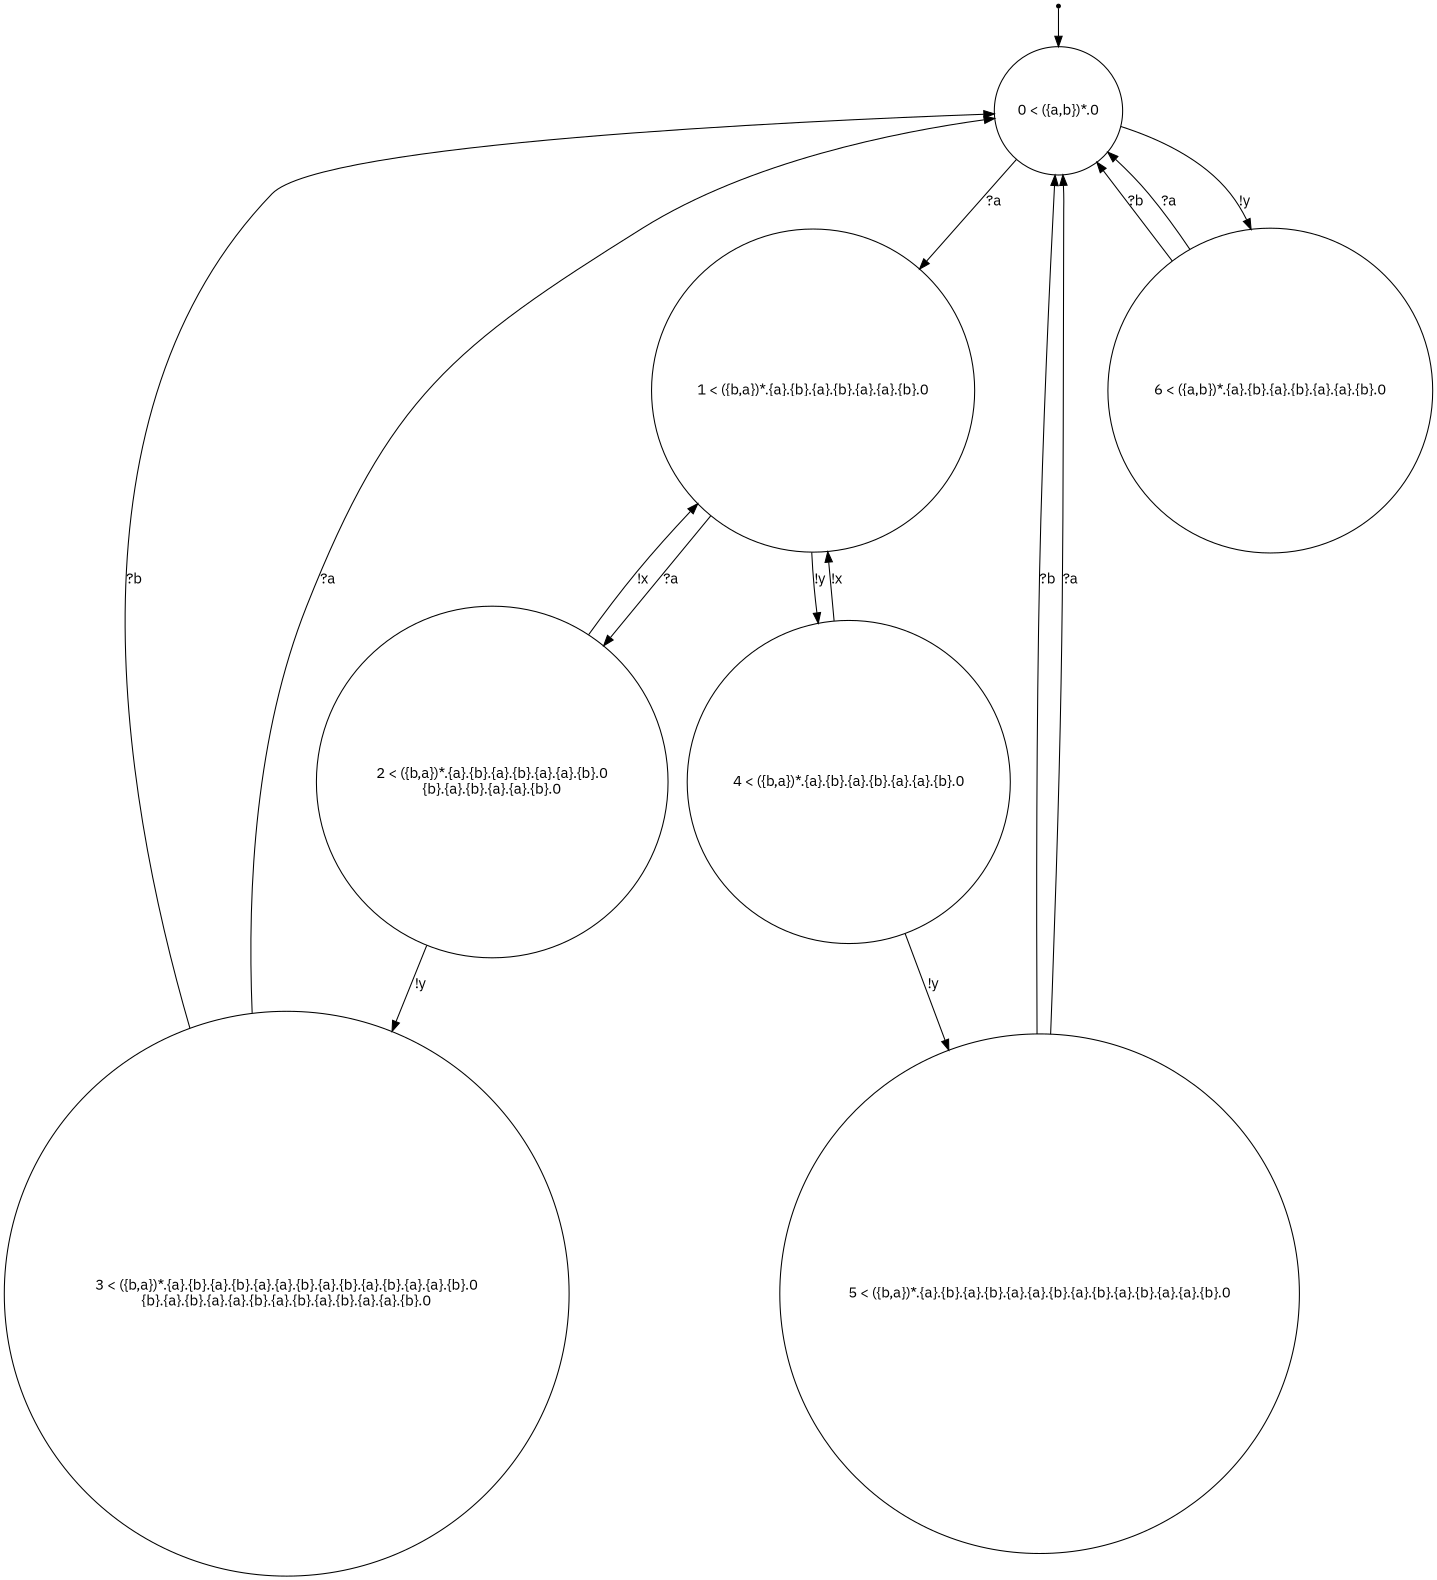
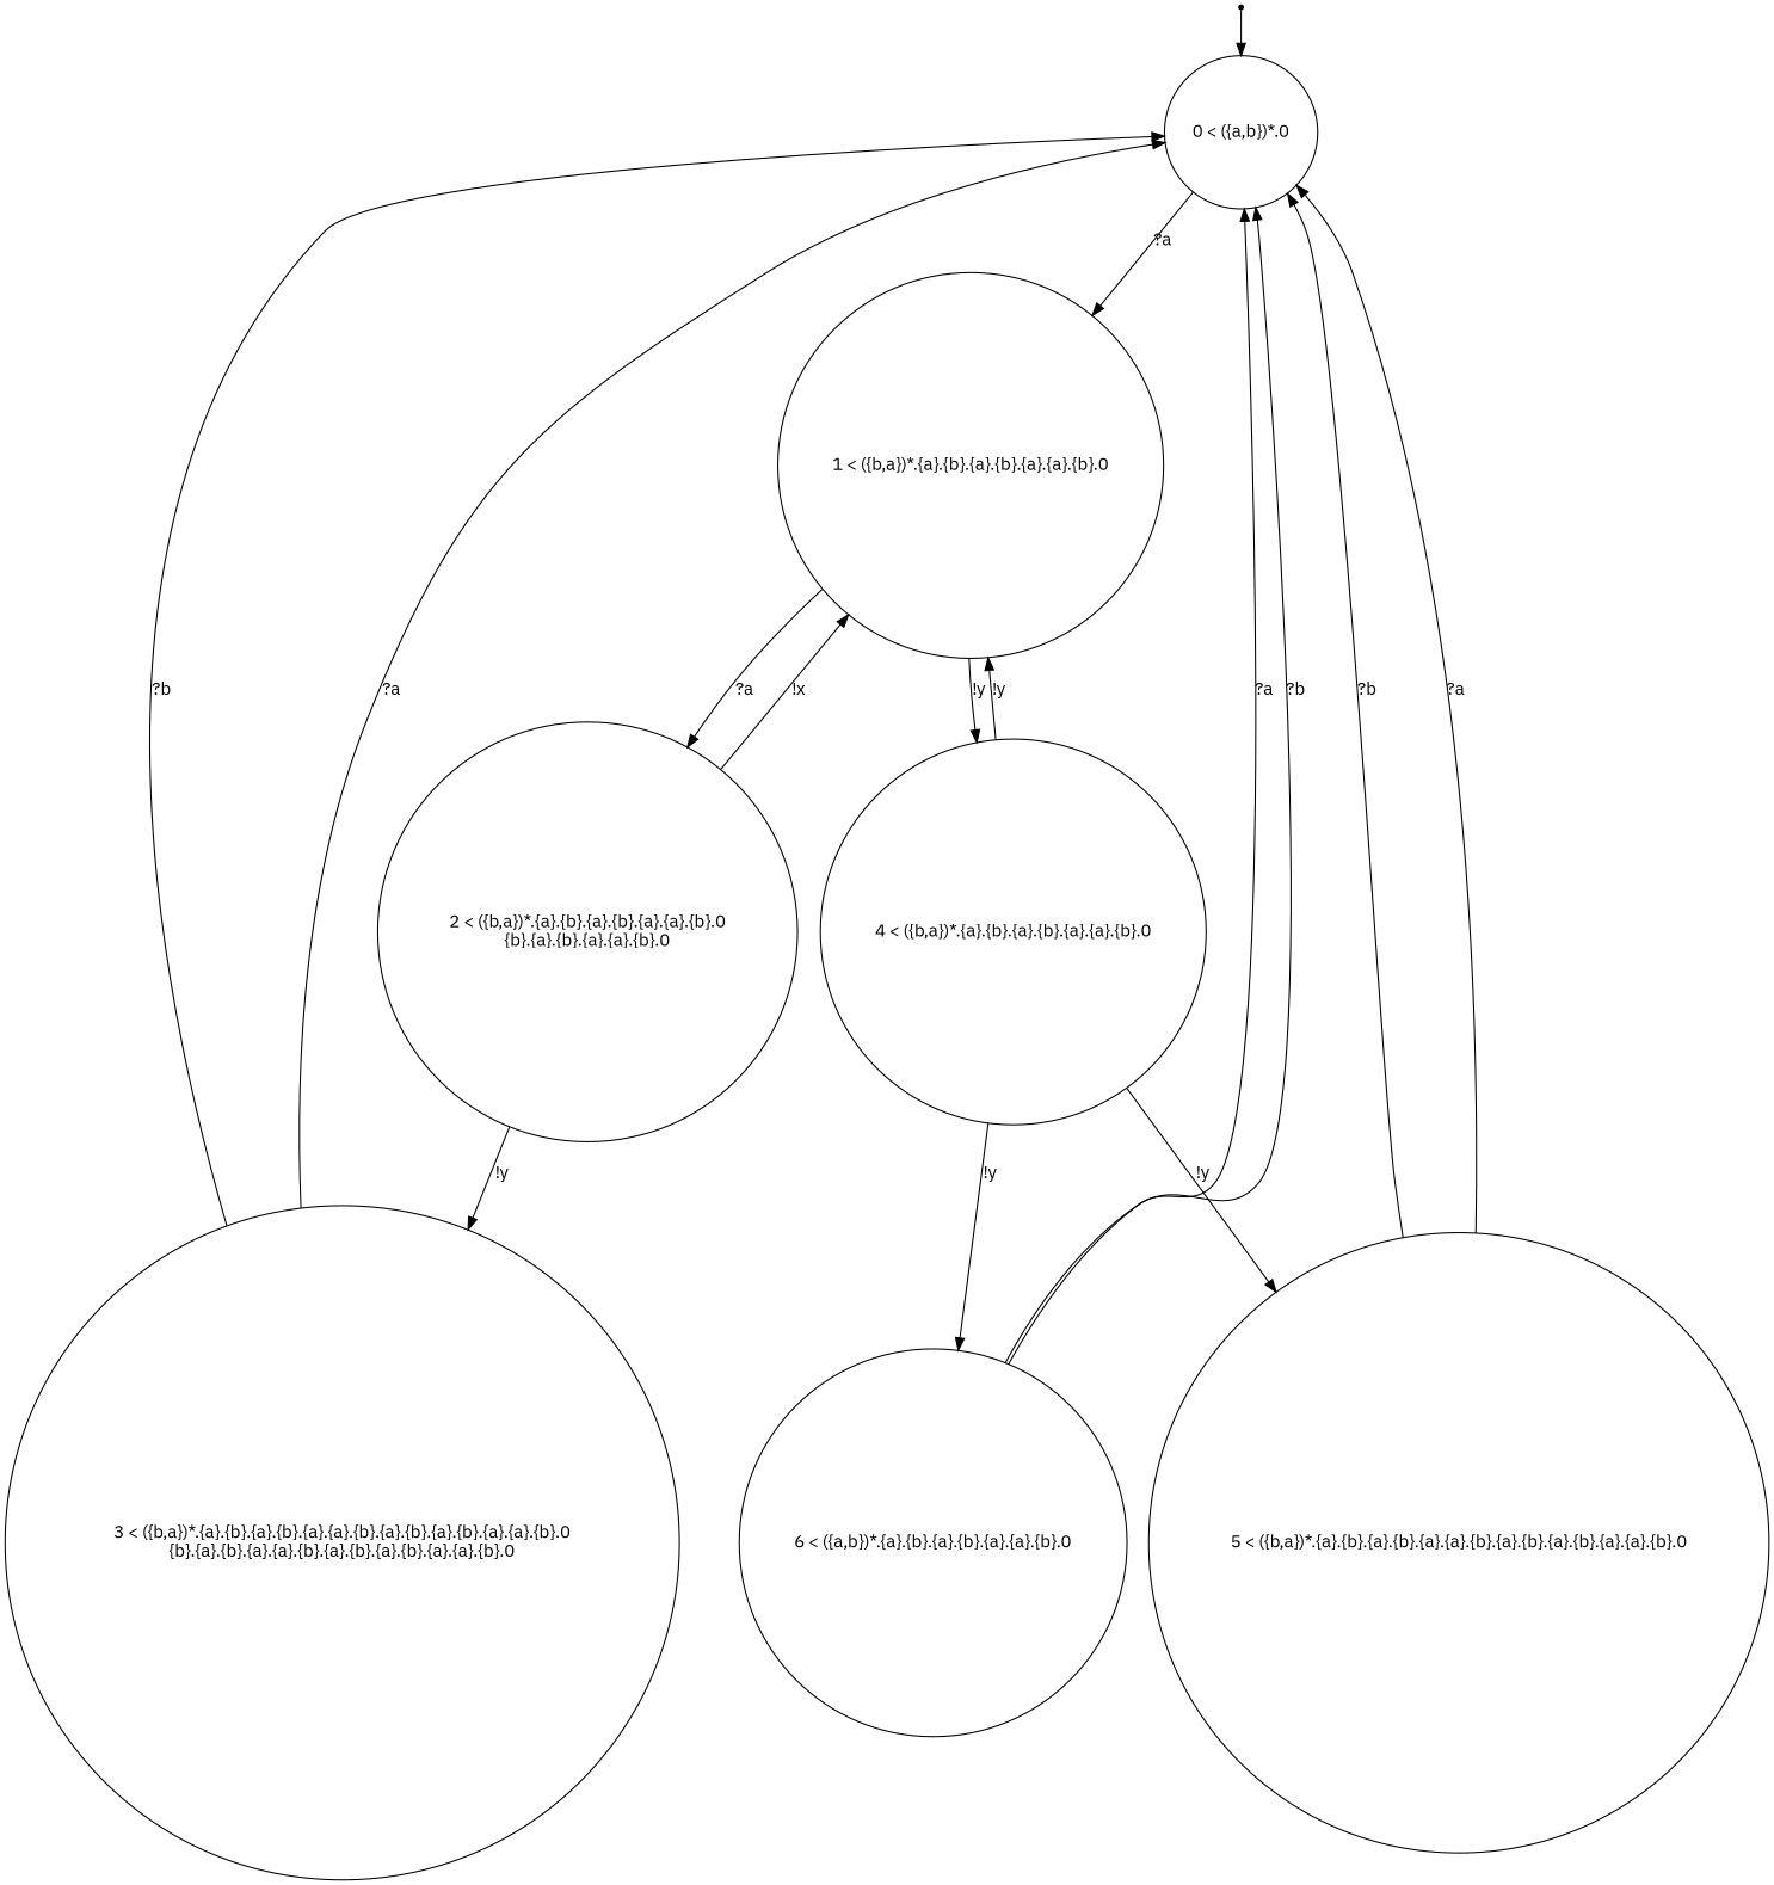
  digraph {
    fontname="IBM Plex Sans"
    node [fontname="IBM Plex Sans" shape=circle]
    edge [fontname="IBM Plex Sans"]
    ENTRY [shape=point]
    n2 [label="0 < ({a,b})*.0\n"]
    n3 [label="1 < ({b,a})*.{a}.{b}.{a}.{b}.{a}.{a}.{b}.0\n"]
    n4 [label="6 < ({a,b})*.{a}.{b}.{a}.{b}.{a}.{a}.{b}.0\n"]
    n5 [label="5 < ({b,a})*.{a}.{b}.{a}.{b}.{a}.{a}.{b}.{a}.{b}.{a}.{b}.{a}.{a}.{b}.0\n"]
    n6 [label="3 < ({b,a})*.{a}.{b}.{a}.{b}.{a}.{a}.{b}.{a}.{b}.{a}.{b}.{a}.{a}.{b}.0\n{b}.{a}.{b}.{a}.{a}.{b}.{a}.{b}.{a}.{b}.{a}.{a}.{b}.0\n"]
    n7 [label="2 < ({b,a})*.{a}.{b}.{a}.{b}.{a}.{a}.{b}.0\n{b}.{a}.{b}.{a}.{a}.{b}.0\n"]
    n8 [label="4 < ({b,a})*.{a}.{b}.{a}.{b}.{a}.{a}.{b}.0\n"]
    ENTRY -> n2
    n2 -> n3 [label="?a"]
-   n2 -> n4 [label="!y"]
+   n8 -> n4 [label="!y"]
    n3 -> n7 [label="?a"]
    n3 -> n8 [label="!y"]
    n4 -> n2 [label="?b"]
    n4 -> n2 [label="?a"]
    n5 -> n2 [label="?b"]
    n5 -> n2 [label="?a"]
    n6 -> n2 [label="?b"]
    n6 -> n2 [label="?a"]
    n7 -> n3 [label="!x"]
    n7 -> n6 [label="!y"]
-   n8 -> n3 [label="!x"]
+   n8 -> n3 [label="!y"]
    n8 -> n5 [label="!y"]
  }
